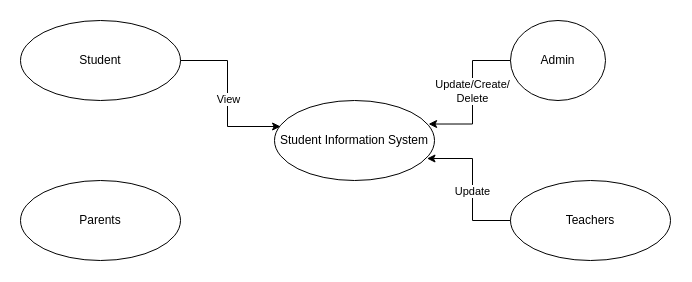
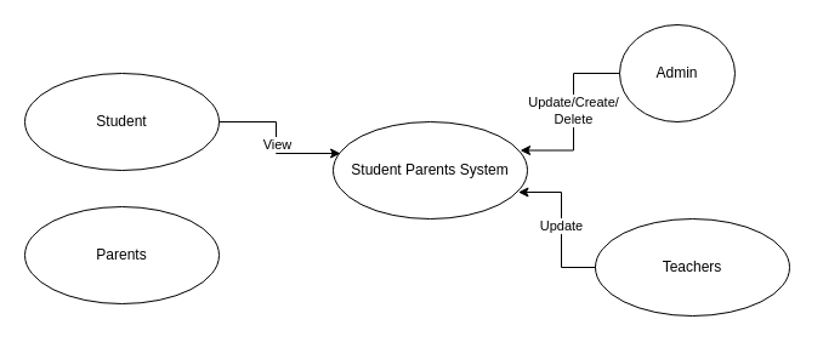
  <mxCell id="0" />
  <mxCell id="1" parent="0" />
- <mxCell id="2" value="Student Information System" style="ellipse;whiteSpace=wrap;html=1;" vertex="1" parent="1"><mxGeometry x="274" y="100" width="160" height="80" as="geometry" /></mxCell>
- <mxCell id="3" value="Teachers" style="ellipse;whiteSpace=wrap;html=1;" vertex="1" parent="1"><mxGeometry x="510" y="180" width="160" height="80" as="geometry" /></mxCell>
+ <mxCell id="2" value="Student Parents System" style="ellipse;whiteSpace=wrap;html=1;" vertex="1" parent="1"><mxGeometry x="274" y="100" width="160" height="80" as="geometry" /></mxCell>
+ <mxCell id="3" value="Teachers" style="ellipse;whiteSpace=wrap;html=1;" vertex="1" parent="1"><mxGeometry x="490" y="180" width="160" height="80" as="geometry" /></mxCell>
  <mxCell id="4" value="Admin" style="ellipse;whiteSpace=wrap;html=1;" vertex="1" parent="1"><mxGeometry x="510" y="20" width="95" height="80" as="geometry" /></mxCell>
- <mxCell id="5" value="Parents" style="ellipse;whiteSpace=wrap;html=1;" vertex="1" parent="1"><mxGeometry x="20" y="180" width="160" height="80" as="geometry" /></mxCell>
- <mxCell id="6" value="Student" style="ellipse;whiteSpace=wrap;html=1;" vertex="1" parent="1"><mxGeometry x="20" y="20" width="160" height="80" as="geometry" /></mxCell>
+ <mxCell id="5" value="Parents" style="ellipse;whiteSpace=wrap;html=1;" vertex="1" parent="1"><mxGeometry x="20" y="170" width="160" height="80" as="geometry" /></mxCell>
+ <mxCell id="6" value="Student" style="ellipse;whiteSpace=wrap;html=1;" vertex="1" parent="1"><mxGeometry x="20" y="60" width="160" height="80" as="geometry" /></mxCell>
  <mxCell id="7" style="edgeStyle=orthogonalEdgeStyle;rounded=0;orthogonalLoop=1;jettySize=auto;html=1;entryX=0.038;entryY=0.325;entryDx=0;entryDy=0;entryPerimeter=0;" edge="1" parent="1" source="6" target="2"><mxGeometry relative="1" as="geometry" /></mxCell>
  <mxCell id="8" value="View" style="edgeLabel;html=1;align=center;verticalAlign=middle;resizable=0;points=[];" vertex="1" connectable="0" parent="7"><mxGeometry x="0.024" relative="1" as="geometry"><mxPoint as="offset" /></mxGeometry></mxCell>
  <mxCell id="9" style="edgeStyle=orthogonalEdgeStyle;rounded=0;orthogonalLoop=1;jettySize=auto;html=1;entryX=0.963;entryY=0.294;entryDx=0;entryDy=0;entryPerimeter=0;" edge="1" parent="1" source="4" target="2"><mxGeometry relative="1" as="geometry" /></mxCell>
  <mxCell id="10" value="&lt;div&gt;Update/Create/&lt;/div&gt;&lt;div&gt;Delete&lt;/div&gt;" style="edgeLabel;html=1;align=center;verticalAlign=middle;resizable=0;points=[];" vertex="1" connectable="0" parent="9"><mxGeometry x="-0.422" y="-1" relative="1" as="geometry"><mxPoint y="26" as="offset" /></mxGeometry></mxCell>
  <mxCell id="11" style="edgeStyle=orthogonalEdgeStyle;rounded=0;orthogonalLoop=1;jettySize=auto;html=1;entryX=0.953;entryY=0.725;entryDx=0;entryDy=0;entryPerimeter=0;" edge="1" parent="1" source="3" target="2"><mxGeometry relative="1" as="geometry" /></mxCell>
  <mxCell id="12" value="&lt;div&gt;Update&lt;/div&gt;" style="edgeLabel;html=1;align=center;verticalAlign=middle;resizable=0;points=[];" vertex="1" connectable="0" parent="11"><mxGeometry x="-0.478" y="1" relative="1" as="geometry"><mxPoint y="-30" as="offset" /></mxGeometry></mxCell>
